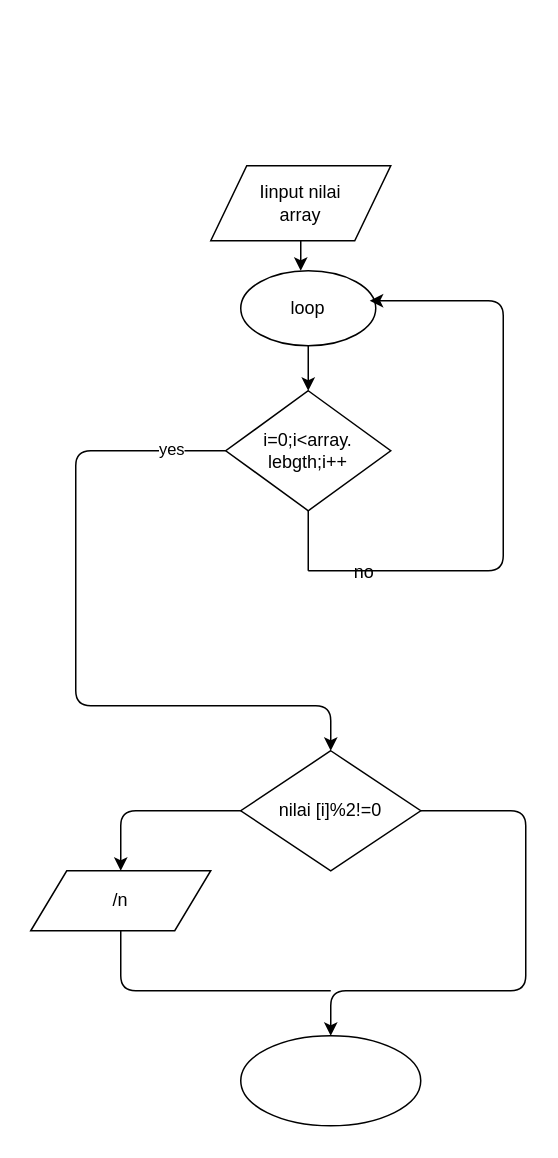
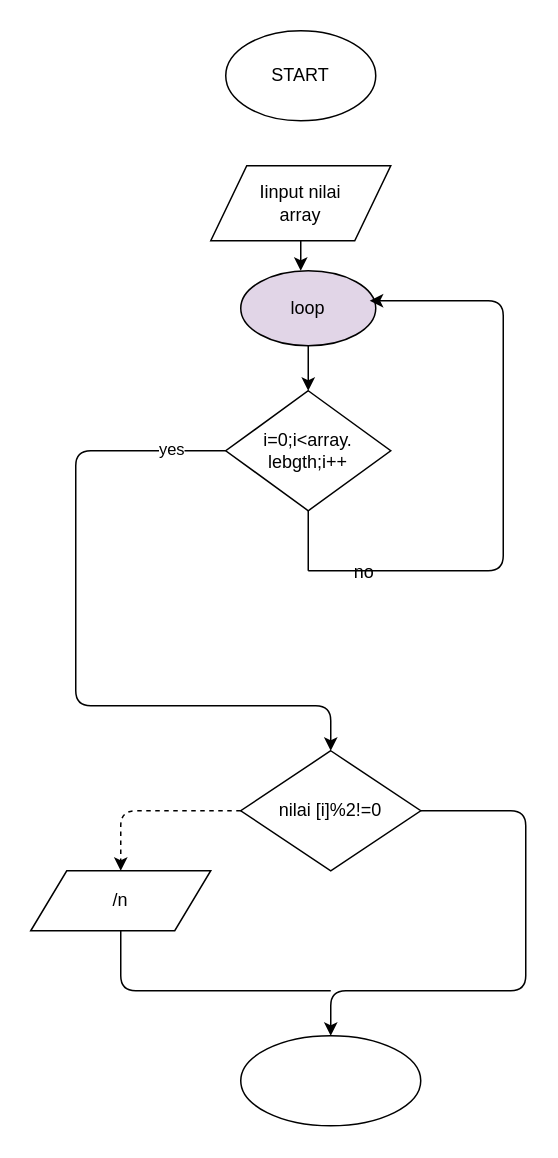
  <mxCell id="0" />
  <mxCell id="1" parent="0" />
+ <mxCell id="2" value="START" style="ellipse;whiteSpace=wrap;html=1;" vertex="1" parent="1"><mxGeometry x="150" y="20" width="100" height="60" as="geometry" /></mxCell>
  <mxCell id="3" value="Iinput nilai&lt;br&gt;array" style="shape=parallelogram;perimeter=parallelogramPerimeter;whiteSpace=wrap;html=1;" vertex="1" parent="1"><mxGeometry x="140" y="110" width="120" height="50" as="geometry" /></mxCell>
  <mxCell id="4" value="" style="endArrow=classic;html=1;exitX=0.5;exitY=1;exitDx=0;exitDy=0;" edge="1" parent="1" source="3"><mxGeometry width="50" height="50" relative="1" as="geometry"><mxPoint x="180" y="220" as="sourcePoint" /><mxPoint x="200" y="160" as="targetPoint" /></mxGeometry></mxCell>
  <mxCell id="5" value="" style="endArrow=classic;html=1;" edge="1" parent="1"><mxGeometry width="50" height="50" relative="1" as="geometry"><mxPoint x="200" y="160" as="sourcePoint" /><mxPoint x="200" y="180" as="targetPoint" /></mxGeometry></mxCell>
- <mxCell id="6" value="loop" style="ellipse;whiteSpace=wrap;html=1;" vertex="1" parent="1"><mxGeometry x="160" y="180" width="90" height="50" as="geometry" /></mxCell>
+ <mxCell id="6" value="loop" style="ellipse;whiteSpace=wrap;html=1;fillColor=#e1d5e7;" vertex="1" parent="1"><mxGeometry x="160" y="180" width="90" height="50" as="geometry" /></mxCell>
  <mxCell id="7" value="" style="endArrow=classic;html=1;exitX=0.5;exitY=1;exitDx=0;exitDy=0;" edge="1" parent="1" source="6" target="8"><mxGeometry width="50" height="50" relative="1" as="geometry"><mxPoint x="200" y="300" as="sourcePoint" /><mxPoint x="205" y="260" as="targetPoint" /></mxGeometry></mxCell>
  <mxCell id="8" value="i=0;i&amp;lt;array.&lt;br&gt;lebgth;i++" style="rhombus;whiteSpace=wrap;html=1;" vertex="1" parent="1"><mxGeometry x="150" y="260" width="110" height="80" as="geometry" /></mxCell>
  <mxCell id="9" value="" style="endArrow=classic;html=1;" edge="1" parent="1"><mxGeometry width="50" height="50" relative="1" as="geometry"><mxPoint x="205" y="380" as="sourcePoint" /><mxPoint x="246" y="200" as="targetPoint" /><Array as="points"><mxPoint x="335" y="380" /><mxPoint x="335" y="200" /></Array></mxGeometry></mxCell>
  <mxCell id="10" value="" style="endArrow=none;html=1;entryX=0.5;entryY=1;entryDx=0;entryDy=0;" edge="1" parent="1" target="8"><mxGeometry width="50" height="50" relative="1" as="geometry"><mxPoint x="205" y="380" as="sourcePoint" /><mxPoint x="220" y="350" as="targetPoint" /></mxGeometry></mxCell>
  <mxCell id="11" value="no" style="text;html=1;align=center;verticalAlign=middle;resizable=0;points=[];autosize=1;" vertex="1" parent="1"><mxGeometry x="227" y="371" width="30" height="20" as="geometry" /></mxCell>
  <mxCell id="12" value="" style="endArrow=classic;html=1;exitX=0;exitY=0.5;exitDx=0;exitDy=0;" edge="1" parent="1" source="8"><mxGeometry width="50" height="50" relative="1" as="geometry"><mxPoint x="140" y="300" as="sourcePoint" /><mxPoint x="220" y="500" as="targetPoint" /><Array as="points"><mxPoint x="50" y="300" /><mxPoint x="50" y="470" /><mxPoint x="220" y="470" /></Array></mxGeometry></mxCell>
  <mxCell id="13" value="yes" style="edgeLabel;html=1;align=center;verticalAlign=middle;resizable=0;points=[];" vertex="1" connectable="0" parent="12"><mxGeometry x="-0.843" y="-2" relative="1" as="geometry"><mxPoint as="offset" /></mxGeometry></mxCell>
  <mxCell id="14" value="nilai [i]%2!=0" style="rhombus;whiteSpace=wrap;html=1;" vertex="1" parent="1"><mxGeometry x="160" y="500" width="120" height="80" as="geometry" /></mxCell>
- <mxCell id="15" value="" style="endArrow=classic;html=1;exitX=0;exitY=0.5;exitDx=0;exitDy=0;" edge="1" parent="1" source="14" target="16"><mxGeometry width="50" height="50" relative="1" as="geometry"><mxPoint x="70" y="565" as="sourcePoint" /><mxPoint x="80" y="590" as="targetPoint" /><Array as="points"><mxPoint x="80" y="540" /></Array></mxGeometry></mxCell>
+ <mxCell id="15" value="" style="endArrow=classic;html=1;exitX=0;exitY=0.5;exitDx=0;exitDy=0;dashed=1;" edge="1" parent="1" source="14" target="16"><mxGeometry width="50" height="50" relative="1" as="geometry"><mxPoint x="70" y="565" as="sourcePoint" /><mxPoint x="80" y="590" as="targetPoint" /><Array as="points"><mxPoint x="80" y="540" /></Array></mxGeometry></mxCell>
  <mxCell id="16" value="/n" style="shape=parallelogram;perimeter=parallelogramPerimeter;whiteSpace=wrap;html=1;" vertex="1" parent="1"><mxGeometry x="20" y="580" width="120" height="40" as="geometry" /></mxCell>
  <mxCell id="17" value="" style="endArrow=none;html=1;entryX=0.5;entryY=1;entryDx=0;entryDy=0;" edge="1" parent="1" target="16"><mxGeometry width="50" height="50" relative="1" as="geometry"><mxPoint x="220" y="660" as="sourcePoint" /><mxPoint x="80" y="630" as="targetPoint" /><Array as="points"><mxPoint x="80" y="660" /></Array></mxGeometry></mxCell>
  <mxCell id="18" value="" style="endArrow=classic;html=1;exitX=1;exitY=0.5;exitDx=0;exitDy=0;" edge="1" parent="1" source="14"><mxGeometry width="50" height="50" relative="1" as="geometry"><mxPoint x="290" y="630" as="sourcePoint" /><mxPoint x="220" y="690" as="targetPoint" /><Array as="points"><mxPoint x="350" y="540" /><mxPoint x="350" y="660" /><mxPoint x="220" y="660" /></Array></mxGeometry></mxCell>
  <mxCell id="19" value="" style="ellipse;whiteSpace=wrap;html=1;" vertex="1" parent="1"><mxGeometry x="160" y="690" width="120" height="60" as="geometry" /></mxCell>
